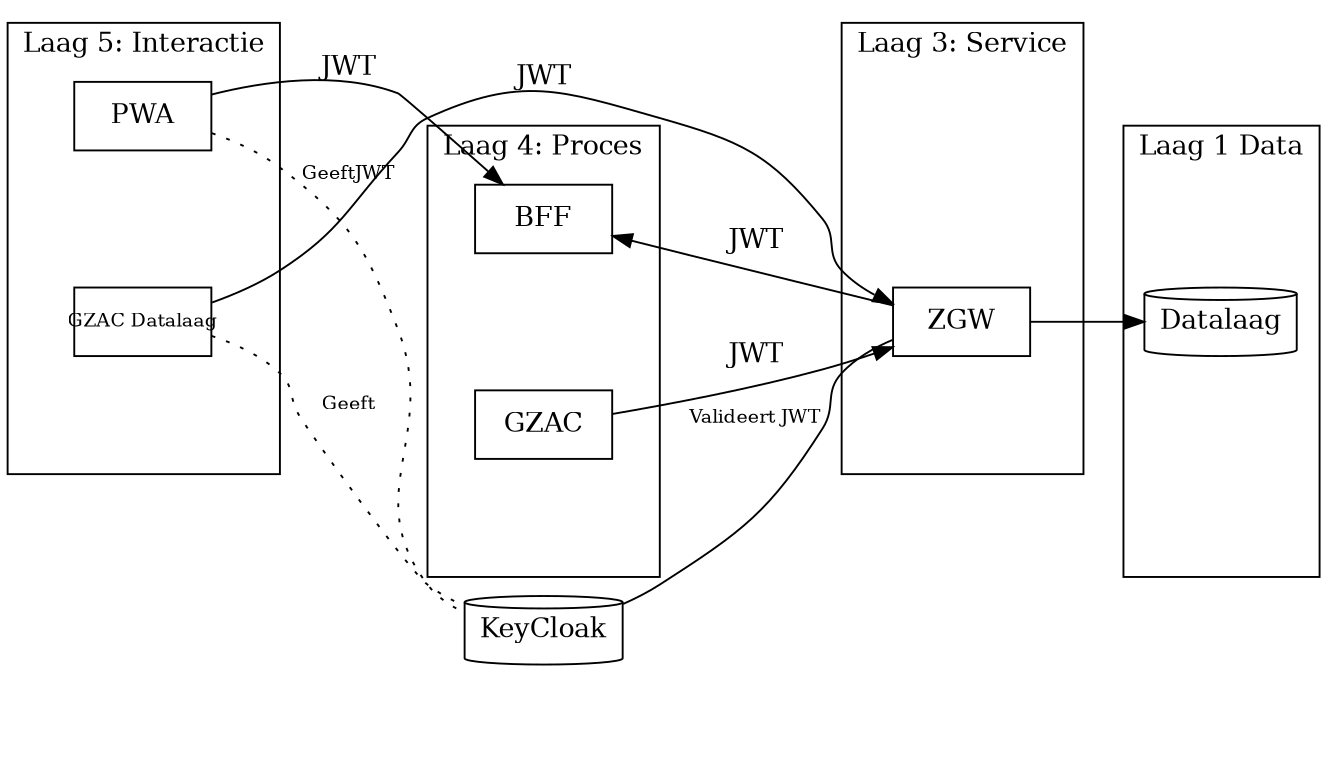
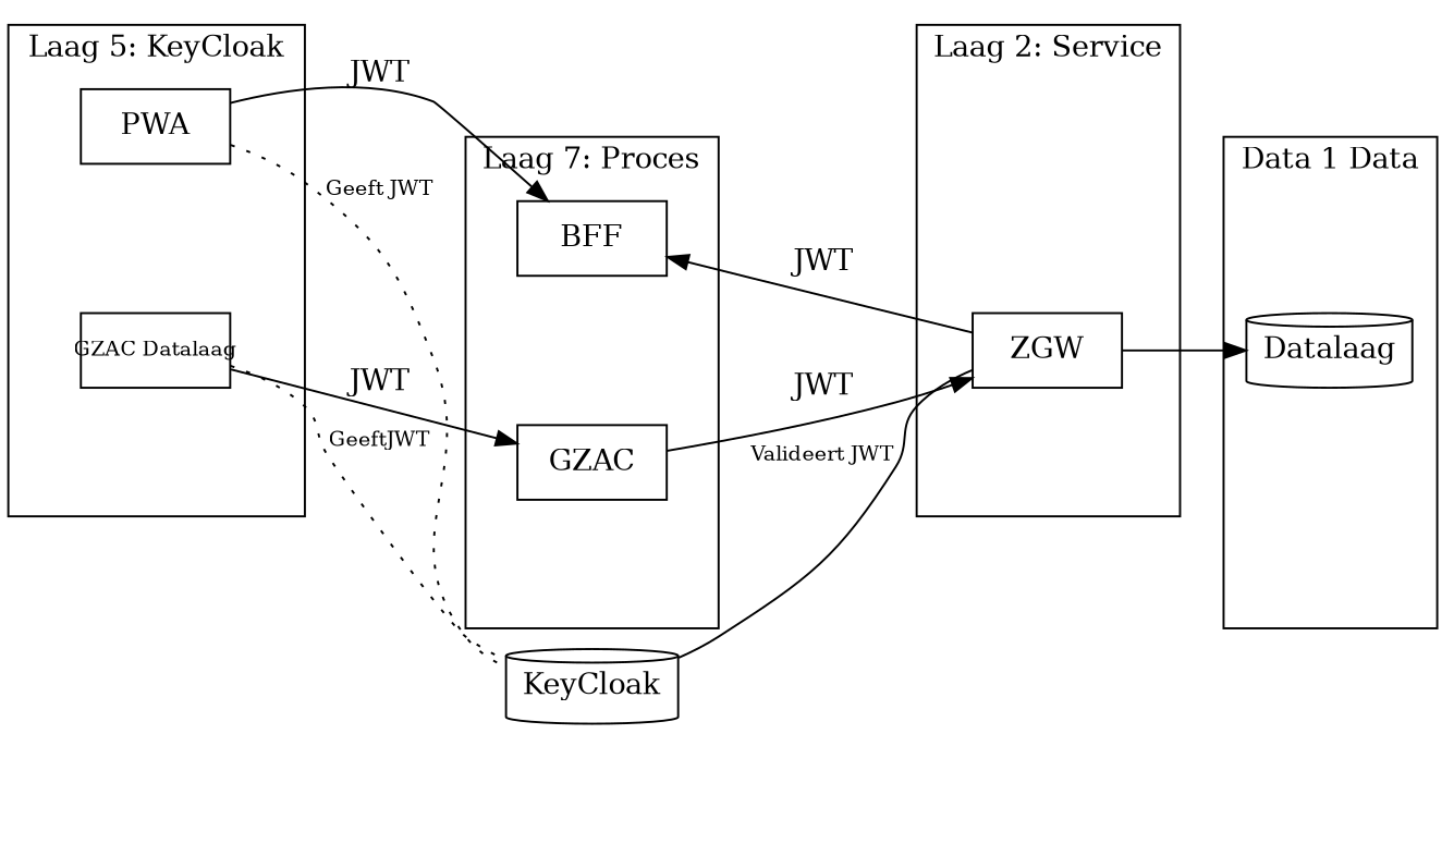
  digraph {
    newrank=true
    rankdir=LR
    node [shape=rect style=invis]
    PWA [width=1 style=""]
    Filler1 [style=invisible width=1]
    n3 [fixedsize=true fontsize=10 label="GZAC Datalaag" width=1 style=""]
    Filler0 [width=1]
    BFF [width=1 style=""]
    Filler2 [style=invisible width=1]
    GZAC [width=1 style=""]
    Filler3 [width=1]
    a [style=invisible width=1]
    ZGW [width=1 style=""]
    b [style=invisible width=1]
    Filler4 [style=invisible width=1]
    c [width=1]
    Datalaag [shape=cylinder width=1 style=""]
    d [width=1]
    Filler5 [width=1]
    KeyCloak [shape=cylinder style=""]
    FillerX [width=1]
    FillerY [width=1]
    FillerZ [width=1]
    subgraph cluster_1 {
-     label="Laag 5: Interactie"
+     label="Laag 5: KeyCloak"
      labeljust=l
      labelloc=t
      rank=same
      PWA
      Filler1
      n3
      Filler0
    }
    subgraph cluster_2 {
-     label="Laag 4: Proces"
+     label="Laag 7: Proces"
      labeljust=l
      labelloc=t
      rank=same
      BFF
      Filler2
      GZAC
      Filler3
    }
    subgraph cluster_3 {
-     label="Laag 3: Service"
+     label="Laag 2: Service"
      labeljust=l
      labelloc=t
      rank=same
      a
      ZGW
      b
      Filler4
    }
    subgraph cluster_4 {
-     label="Laag 1 Data"
+     label="Data 1 Data"
      labeljust=l
      labelloc=t
      rank=same
      c
      Datalaag
      d
      Filler5
    }
    PWA -> BFF [label=JWT]
-   PWA -> KeyCloak [arrowhead=none fontsize=10 label=GeeftJWT style=dotted]
-   n3 -> ZGW [label=JWT]
-   n3 -> KeyCloak [arrowhead=none fontsize=10 label=Geeft style=dotted]
+   PWA -> KeyCloak [arrowhead=none fontsize=10 label="Geeft JWT" style=dotted]
+   n3 -> GZAC [label=JWT]
+   n3 -> KeyCloak [arrowhead=none fontsize=10 label=GeeftJWT style=dotted]
    BFF -> b [style=invis]
    GZAC -> ZGW [label=JWT]
    ZGW -> BFF [label=JWT]
    ZGW -> Datalaag
    KeyCloak -> ZGW [arrowhead=none fontsize=10 label="Valideert JWT" style=solid]
    FillerX -> KeyCloak [style=invis]
    FillerY -> KeyCloak [style=invis]
    FillerZ -> KeyCloak [style=invis]
  }
